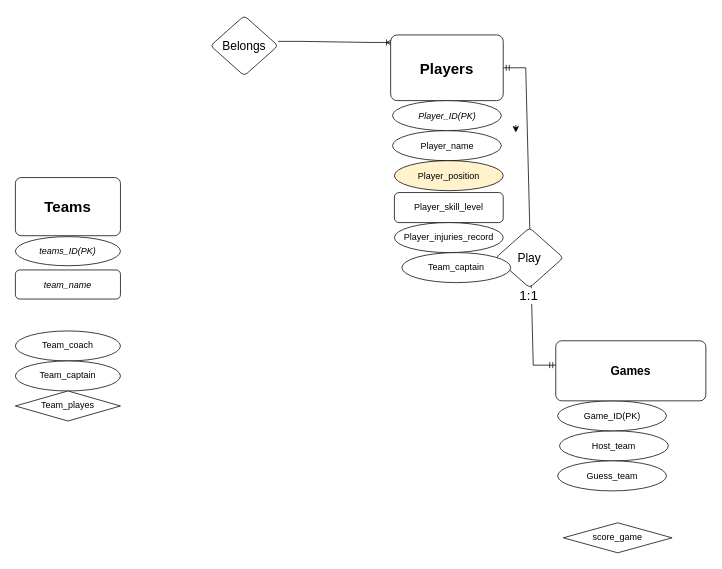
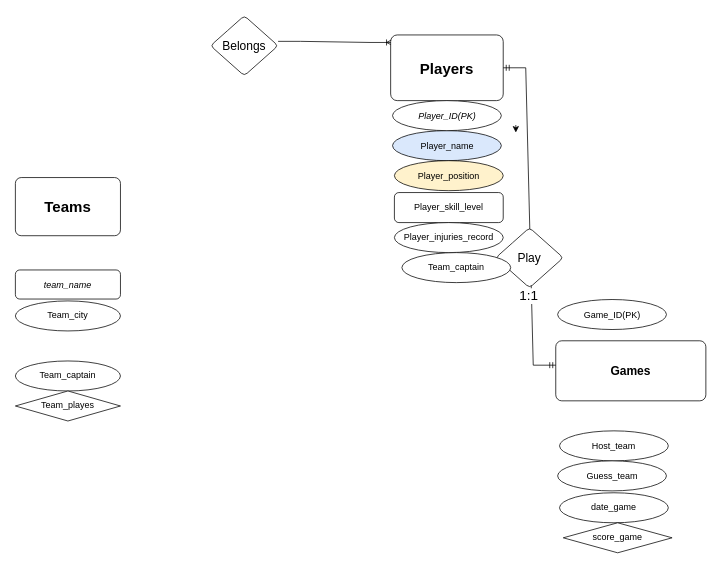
  <mxCell id="0" />
  <mxCell id="1" parent="0" />
  <mxCell id="2" value="" style="edgeStyle=entityRelationEdgeStyle;fontSize=12;html=1;endArrow=ERoneToMany;rounded=0;fontColor=none;exitX=1;exitY=0.427;exitDx=0;exitDy=0;exitPerimeter=0;startArrow=none;" edge="1" parent="1" source="27"><mxGeometry width="100" height="100" relative="1" as="geometry"><mxPoint x="-67.5" y="56" as="sourcePoint" /><mxPoint x="522.5" y="56" as="targetPoint" /></mxGeometry></mxCell>
  <mxCell id="3" style="edgeStyle=orthogonalEdgeStyle;rounded=0;orthogonalLoop=1;jettySize=auto;html=1;exitX=0.5;exitY=1;exitDx=0;exitDy=0;" edge="1" parent="1"><mxGeometry relative="1" as="geometry"><mxPoint x="629" y="81" as="sourcePoint" /><mxPoint x="629" y="81" as="targetPoint" /></mxGeometry></mxCell>
  <mxCell id="4" value="&lt;b&gt;&lt;font style=&quot;font-size: 20px&quot;&gt;Teams&lt;/font&gt;&lt;/b&gt;" style="rounded=1;arcSize=10;whiteSpace=wrap;html=1;align=center;" vertex="1" parent="1"><mxGeometry x="20" y="236" width="140" height="77.5" as="geometry" /></mxCell>
  <mxCell id="5" value="&lt;i&gt;team_name&lt;/i&gt;" style="whiteSpace=wrap;html=1;align=center;rounded=1;" vertex="1" parent="1"><mxGeometry x="20" y="359.13" width="140" height="38.75" as="geometry" /></mxCell>
- <mxCell id="6" value="Team_coach" style="ellipse;whiteSpace=wrap;html=1;align=center;" vertex="1" parent="1"><mxGeometry x="20" y="440.38" width="140" height="40" as="geometry" /></mxCell>
+ <mxCell id="7" value="Team_city" style="ellipse;whiteSpace=wrap;html=1;align=center;" vertex="1" parent="1"><mxGeometry x="20" y="400.38" width="140" height="40" as="geometry" /></mxCell>
  <mxCell id="8" value="Team_captain" style="ellipse;whiteSpace=wrap;html=1;align=center;" vertex="1" parent="1"><mxGeometry x="20" y="480.38" width="140" height="40" as="geometry" /></mxCell>
  <mxCell id="9" value="Team_playes" style="rhombus;whiteSpace=wrap;html=1;align=center;" vertex="1" parent="1"><mxGeometry x="20" y="520.38" width="140" height="40" as="geometry" /></mxCell>
  <mxCell id="10" value="Host_team" style="ellipse;whiteSpace=wrap;html=1;align=center;" vertex="1" parent="1"><mxGeometry x="745" y="573.5" width="145" height="40" as="geometry" /></mxCell>
- <mxCell id="11" value="Game_ID(PK)" style="ellipse;whiteSpace=wrap;html=1;align=center;" vertex="1" parent="1"><mxGeometry x="742.5" y="533.5" width="145" height="40" as="geometry" /></mxCell>
+ <mxCell id="11" value="Game_ID(PK)" style="ellipse;whiteSpace=wrap;html=1;align=center;" vertex="1" parent="1"><mxGeometry x="742.5" y="398.5" width="145" height="40" as="geometry" /></mxCell>
  <mxCell id="12" value="&lt;b&gt;&lt;font style=&quot;font-size: 16px&quot;&gt;Games&lt;/font&gt;&lt;/b&gt;" style="rounded=1;arcSize=10;whiteSpace=wrap;html=1;align=center;" vertex="1" parent="1"><mxGeometry x="740" y="453.5" width="200" height="80" as="geometry" /></mxCell>
  <mxCell id="13" value="Guess_team" style="ellipse;whiteSpace=wrap;html=1;align=center;" vertex="1" parent="1"><mxGeometry x="742.5" y="613.5" width="145" height="40" as="geometry" /></mxCell>
  <mxCell id="14" value="&lt;b&gt;&lt;font style=&quot;font-size: 20px&quot;&gt;Players&lt;/font&gt;&lt;/b&gt;" style="rounded=1;arcSize=10;whiteSpace=wrap;html=1;align=center;" vertex="1" parent="1"><mxGeometry x="520" y="46" width="150" height="87.5" as="geometry" /></mxCell>
- <mxCell id="15" value="Player_name" style="ellipse;whiteSpace=wrap;html=1;align=center;" vertex="1" parent="1"><mxGeometry x="522.5" y="173.5" width="145" height="40" as="geometry" /></mxCell>
+ <mxCell id="15" value="Player_name" style="ellipse;whiteSpace=wrap;html=1;align=center;fillColor=#dae8fc;" vertex="1" parent="1"><mxGeometry x="522.5" y="173.5" width="145" height="40" as="geometry" /></mxCell>
  <mxCell id="16" value="&lt;i&gt;Player_ID(PK)&lt;/i&gt;" style="ellipse;whiteSpace=wrap;html=1;align=center;" vertex="1" parent="1"><mxGeometry x="522.5" y="133.5" width="145" height="40" as="geometry" /></mxCell>
  <mxCell id="17" value="Player_position" style="ellipse;whiteSpace=wrap;html=1;align=center;fillColor=#fff2cc;" vertex="1" parent="1"><mxGeometry x="525" y="213.5" width="145" height="40" as="geometry" /></mxCell>
  <mxCell id="18" style="edgeStyle=orthogonalEdgeStyle;rounded=0;orthogonalLoop=1;jettySize=auto;html=1;exitX=0;exitY=0.5;exitDx=0;exitDy=0;entryX=0;entryY=0.75;entryDx=0;entryDy=0;" edge="1" parent="1"><mxGeometry relative="1" as="geometry"><mxPoint x="686.79" y="166" as="sourcePoint" /><mxPoint x="686.79" y="176" as="targetPoint" /></mxGeometry></mxCell>
  <mxCell id="19" value="" style="edgeStyle=entityRelationEdgeStyle;fontSize=12;html=1;endArrow=ERmandOne;startArrow=ERmandOne;rounded=0;fontColor=none;exitX=1;exitY=0.5;exitDx=0;exitDy=0;" edge="1" parent="1" source="14"><mxGeometry width="100" height="100" relative="1" as="geometry"><mxPoint x="890" y="262.87" as="sourcePoint" /><mxPoint x="740" y="486" as="targetPoint" /></mxGeometry></mxCell>
  <mxCell id="20" value="1:1" style="edgeLabel;html=1;align=center;verticalAlign=middle;resizable=0;points=[];fontSize=18;fontColor=none;" vertex="1" connectable="0" parent="19"><mxGeometry x="0.433" y="-2" relative="1" as="geometry"><mxPoint x="-2" y="7" as="offset" /></mxGeometry></mxCell>
  <mxCell id="21" value="&lt;font style=&quot;font-size: 16px&quot;&gt;Play&lt;/font&gt;" style="rhombus;whiteSpace=wrap;html=1;rounded=1;arcSize=10;" vertex="1" parent="1"><mxGeometry x="660" y="302.87" width="90" height="80" as="geometry" /></mxCell>
- <mxCell id="22" value="&lt;i&gt;teams_ID(PK)&lt;/i&gt;" style="ellipse;whiteSpace=wrap;html=1;align=center;" vertex="1" parent="1"><mxGeometry x="20" y="314.75" width="140" height="38.75" as="geometry" /></mxCell>
  <mxCell id="23" value="Player_skill_level" style="whiteSpace=wrap;html=1;align=center;rounded=1;" vertex="1" parent="1"><mxGeometry x="525" y="256" width="145" height="40" as="geometry" /></mxCell>
  <mxCell id="24" value="Player_injuries_record" style="ellipse;whiteSpace=wrap;html=1;align=center;" vertex="1" parent="1"><mxGeometry x="525" y="296" width="145" height="40" as="geometry" /></mxCell>
+ <mxCell id="25" value="date_game" style="ellipse;whiteSpace=wrap;html=1;align=center;" vertex="1" parent="1"><mxGeometry x="745" y="656" width="145" height="40" as="geometry" /></mxCell>
  <mxCell id="26" value="score_game" style="rhombus;whiteSpace=wrap;html=1;align=center;" vertex="1" parent="1"><mxGeometry x="750" y="696" width="145" height="40" as="geometry" /></mxCell>
  <mxCell id="27" value="&lt;font style=&quot;font-size: 16px&quot;&gt;Belongs&lt;/font&gt;" style="rhombus;whiteSpace=wrap;html=1;rounded=1;arcSize=10;" vertex="1" parent="1"><mxGeometry x="280" y="20.37" width="90" height="80" as="geometry" /></mxCell>
  <mxCell id="28" value="Team_captain" style="ellipse;whiteSpace=wrap;html=1;align=center;" vertex="1" parent="1"><mxGeometry x="535" y="336" width="145" height="40" as="geometry" /></mxCell>
